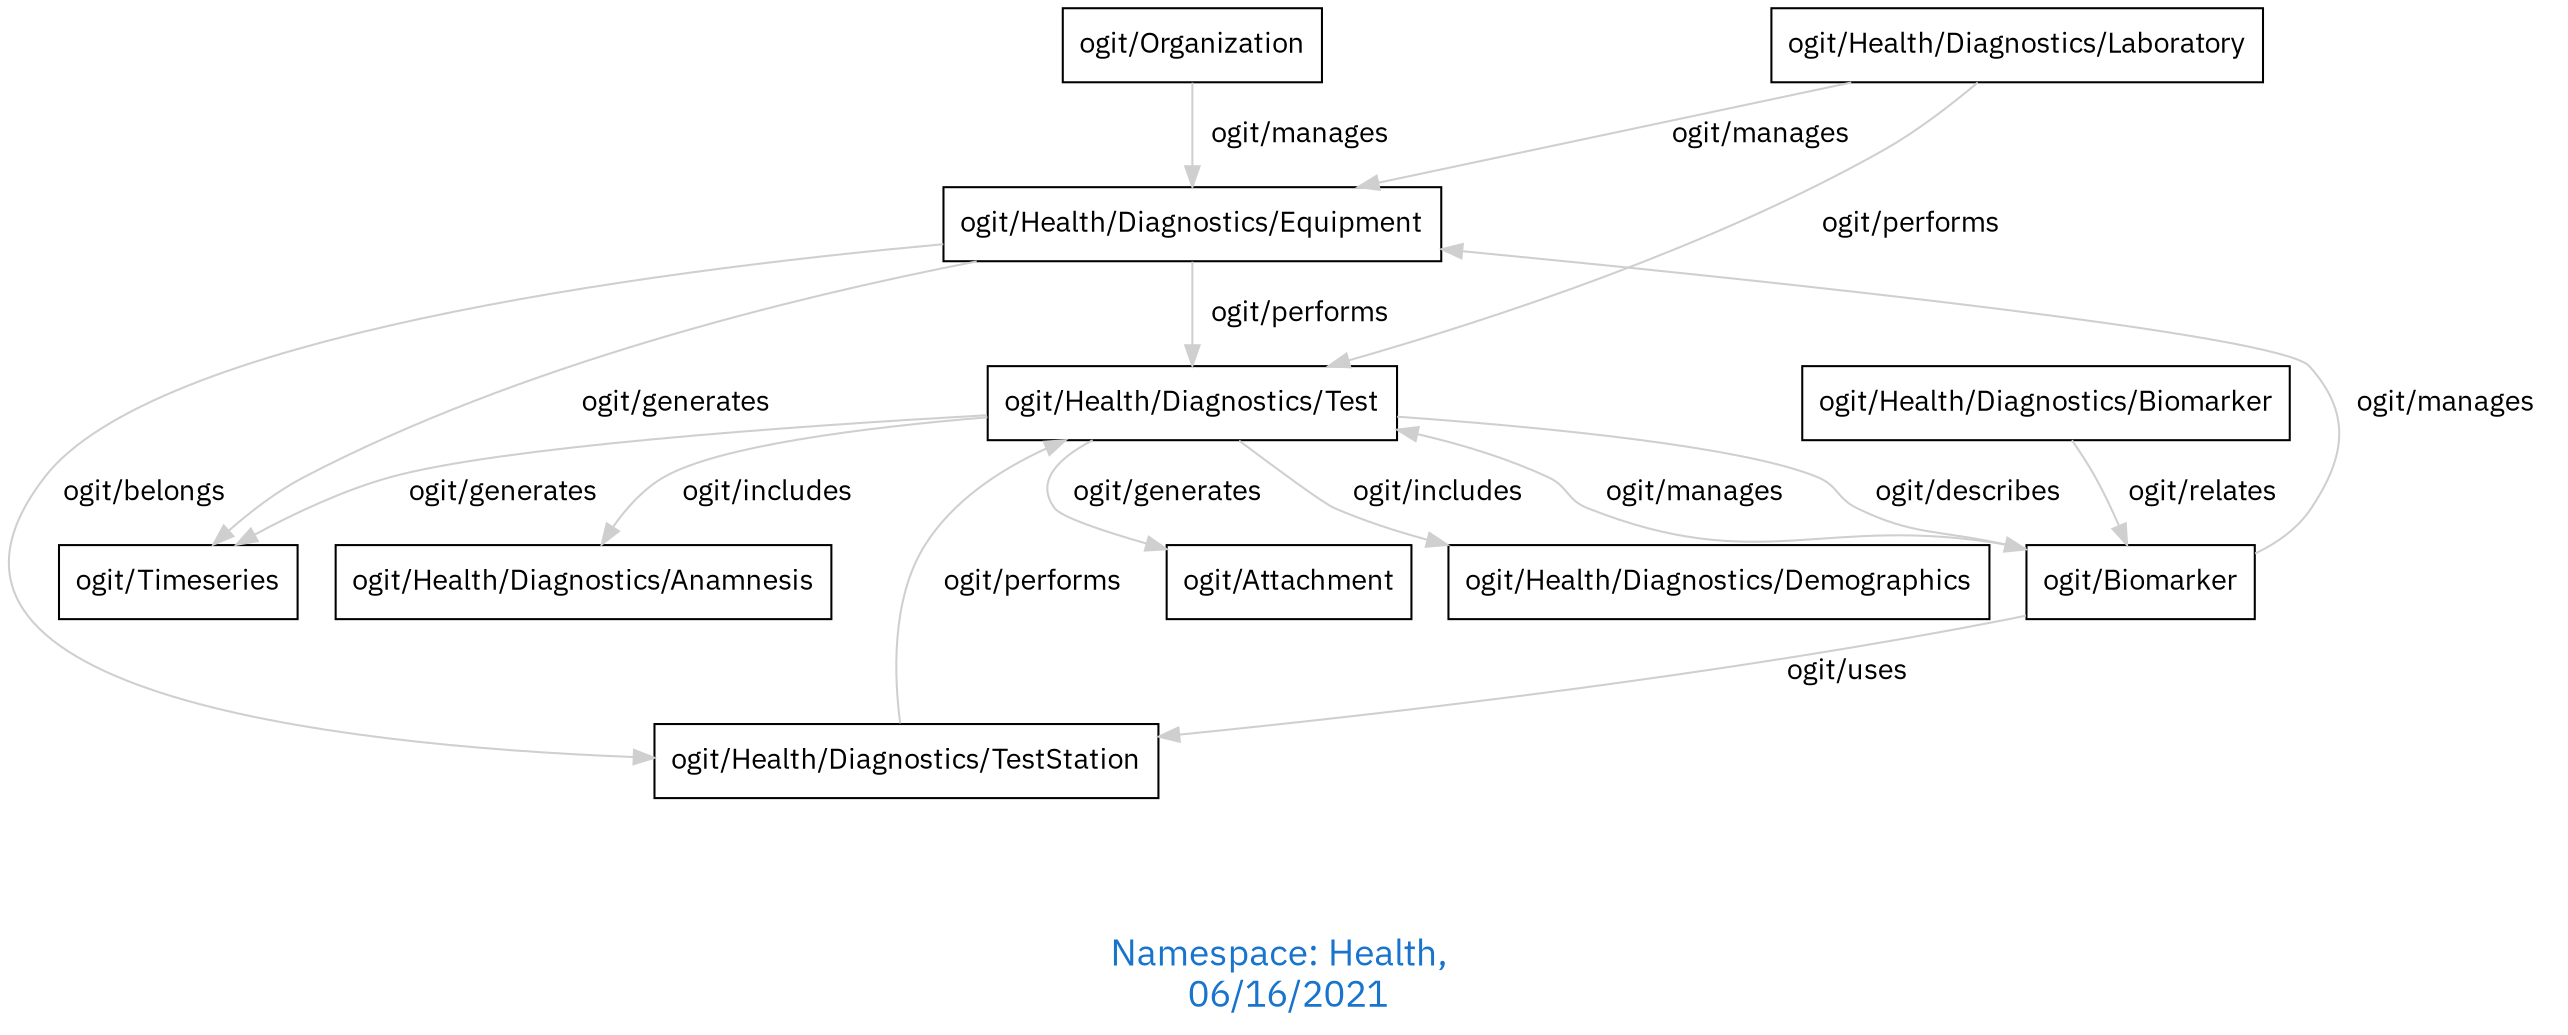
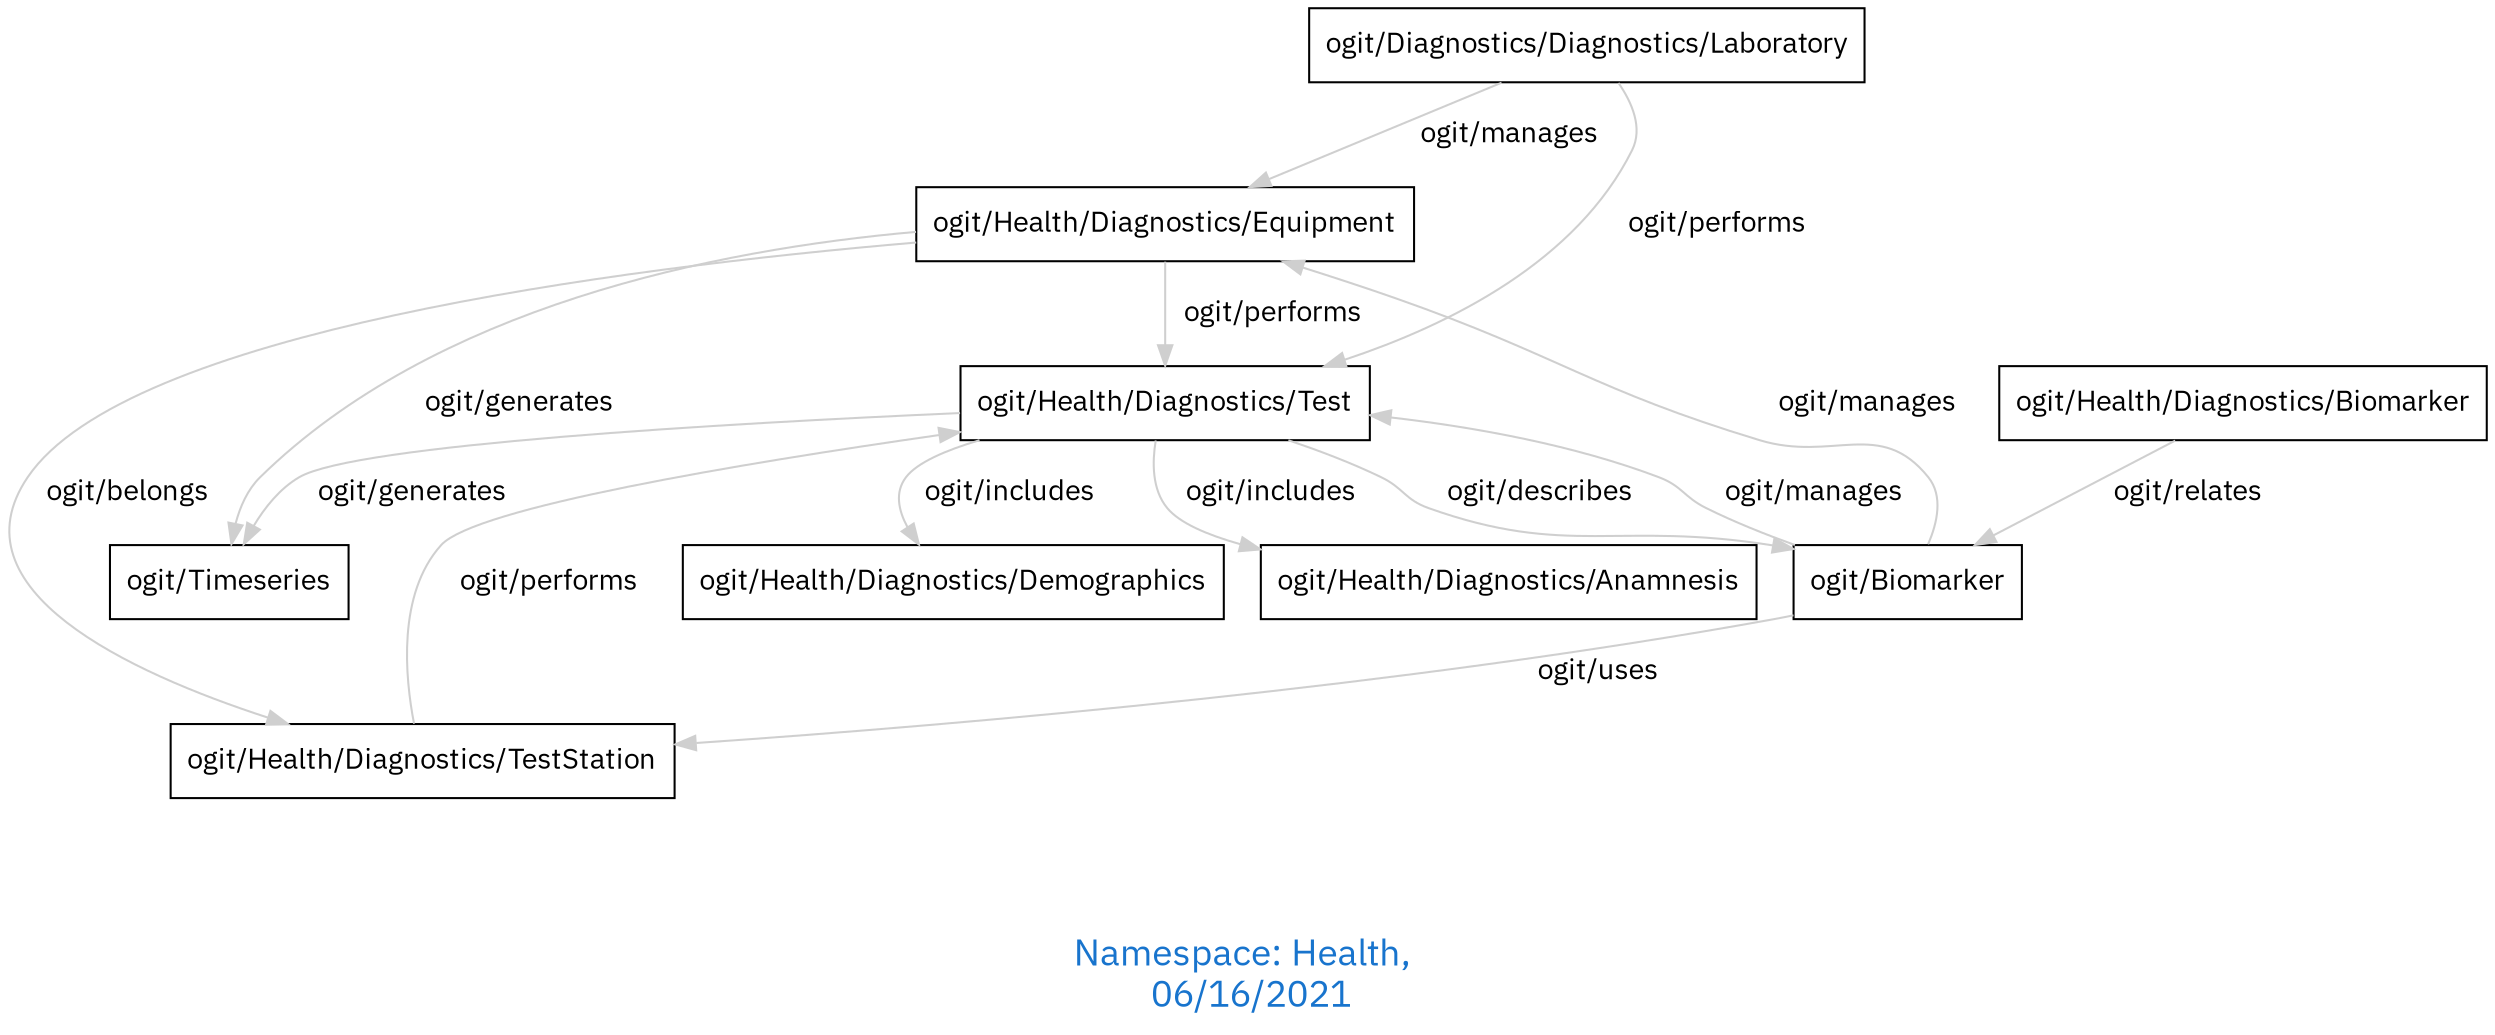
  digraph {
    fontcolor=dodgerblue3
    fontname="IBM Plex Sans"
    fontsize=18
    label="\n\n\nNamespace: Health, \n 06/16/2021"
    rankdir=TB
    node [fontname="IBM Plex Sans" shape=polygon]
    edge [color=gray81 fontname="IBM Plex Sans"]
-   "ogit/Health/Diagnostics/Laboratory"
+   "ogit/Health/Diagnostics/Laboratory" [label="ogit/Diagnostics/Diagnostics/Laboratory"]
    "ogit/Health/Diagnostics/Equipment"
    "ogit/Health/Diagnostics/Test"
    "ogit/Timeseries"
    "ogit/Health/Diagnostics/TestStation"
    n6 [label="ogit/Biomarker"]
-   "ogit/Attachment"
    "ogit/Health/Diagnostics/Demographics"
    "ogit/Health/Diagnostics/Anamnesis"
-   "ogit/Organization"
    "ogit/Health/Diagnostics/Biomarker"
    "ogit/Health/Diagnostics/Laboratory" -> "ogit/Health/Diagnostics/Equipment" [label="   ogit/manages    "]
    "ogit/Health/Diagnostics/Laboratory" -> "ogit/Health/Diagnostics/Test" [label="   ogit/performs    "]
    "ogit/Health/Diagnostics/Equipment" -> "ogit/Health/Diagnostics/Test" [label="   ogit/performs    "]
    "ogit/Health/Diagnostics/Equipment" -> "ogit/Timeseries" [label="   ogit/generates    "]
    "ogit/Health/Diagnostics/Equipment" -> "ogit/Health/Diagnostics/TestStation" [label="   ogit/belongs    "]
    "ogit/Health/Diagnostics/Test" -> "ogit/Timeseries" [label="   ogit/generates    "]
    "ogit/Health/Diagnostics/Test" -> n6 [label="   ogit/describes    "]
-   "ogit/Health/Diagnostics/Test" -> "ogit/Attachment" [label="   ogit/generates    "]
    "ogit/Health/Diagnostics/Test" -> "ogit/Health/Diagnostics/Demographics" [label="   ogit/includes    "]
    "ogit/Health/Diagnostics/Test" -> "ogit/Health/Diagnostics/Anamnesis" [label="   ogit/includes    "]
    "ogit/Health/Diagnostics/TestStation" -> "ogit/Health/Diagnostics/Test" [label="   ogit/performs    "]
    n6 -> "ogit/Health/Diagnostics/Equipment" [label="   ogit/manages    "]
    n6 -> "ogit/Health/Diagnostics/Test" [label="   ogit/manages    "]
    n6 -> "ogit/Health/Diagnostics/TestStation" [label="   ogit/uses    "]
-   "ogit/Organization" -> "ogit/Health/Diagnostics/Equipment" [label="   ogit/manages    "]
    "ogit/Health/Diagnostics/Biomarker" -> n6 [label="   ogit/relates    "]
  }
